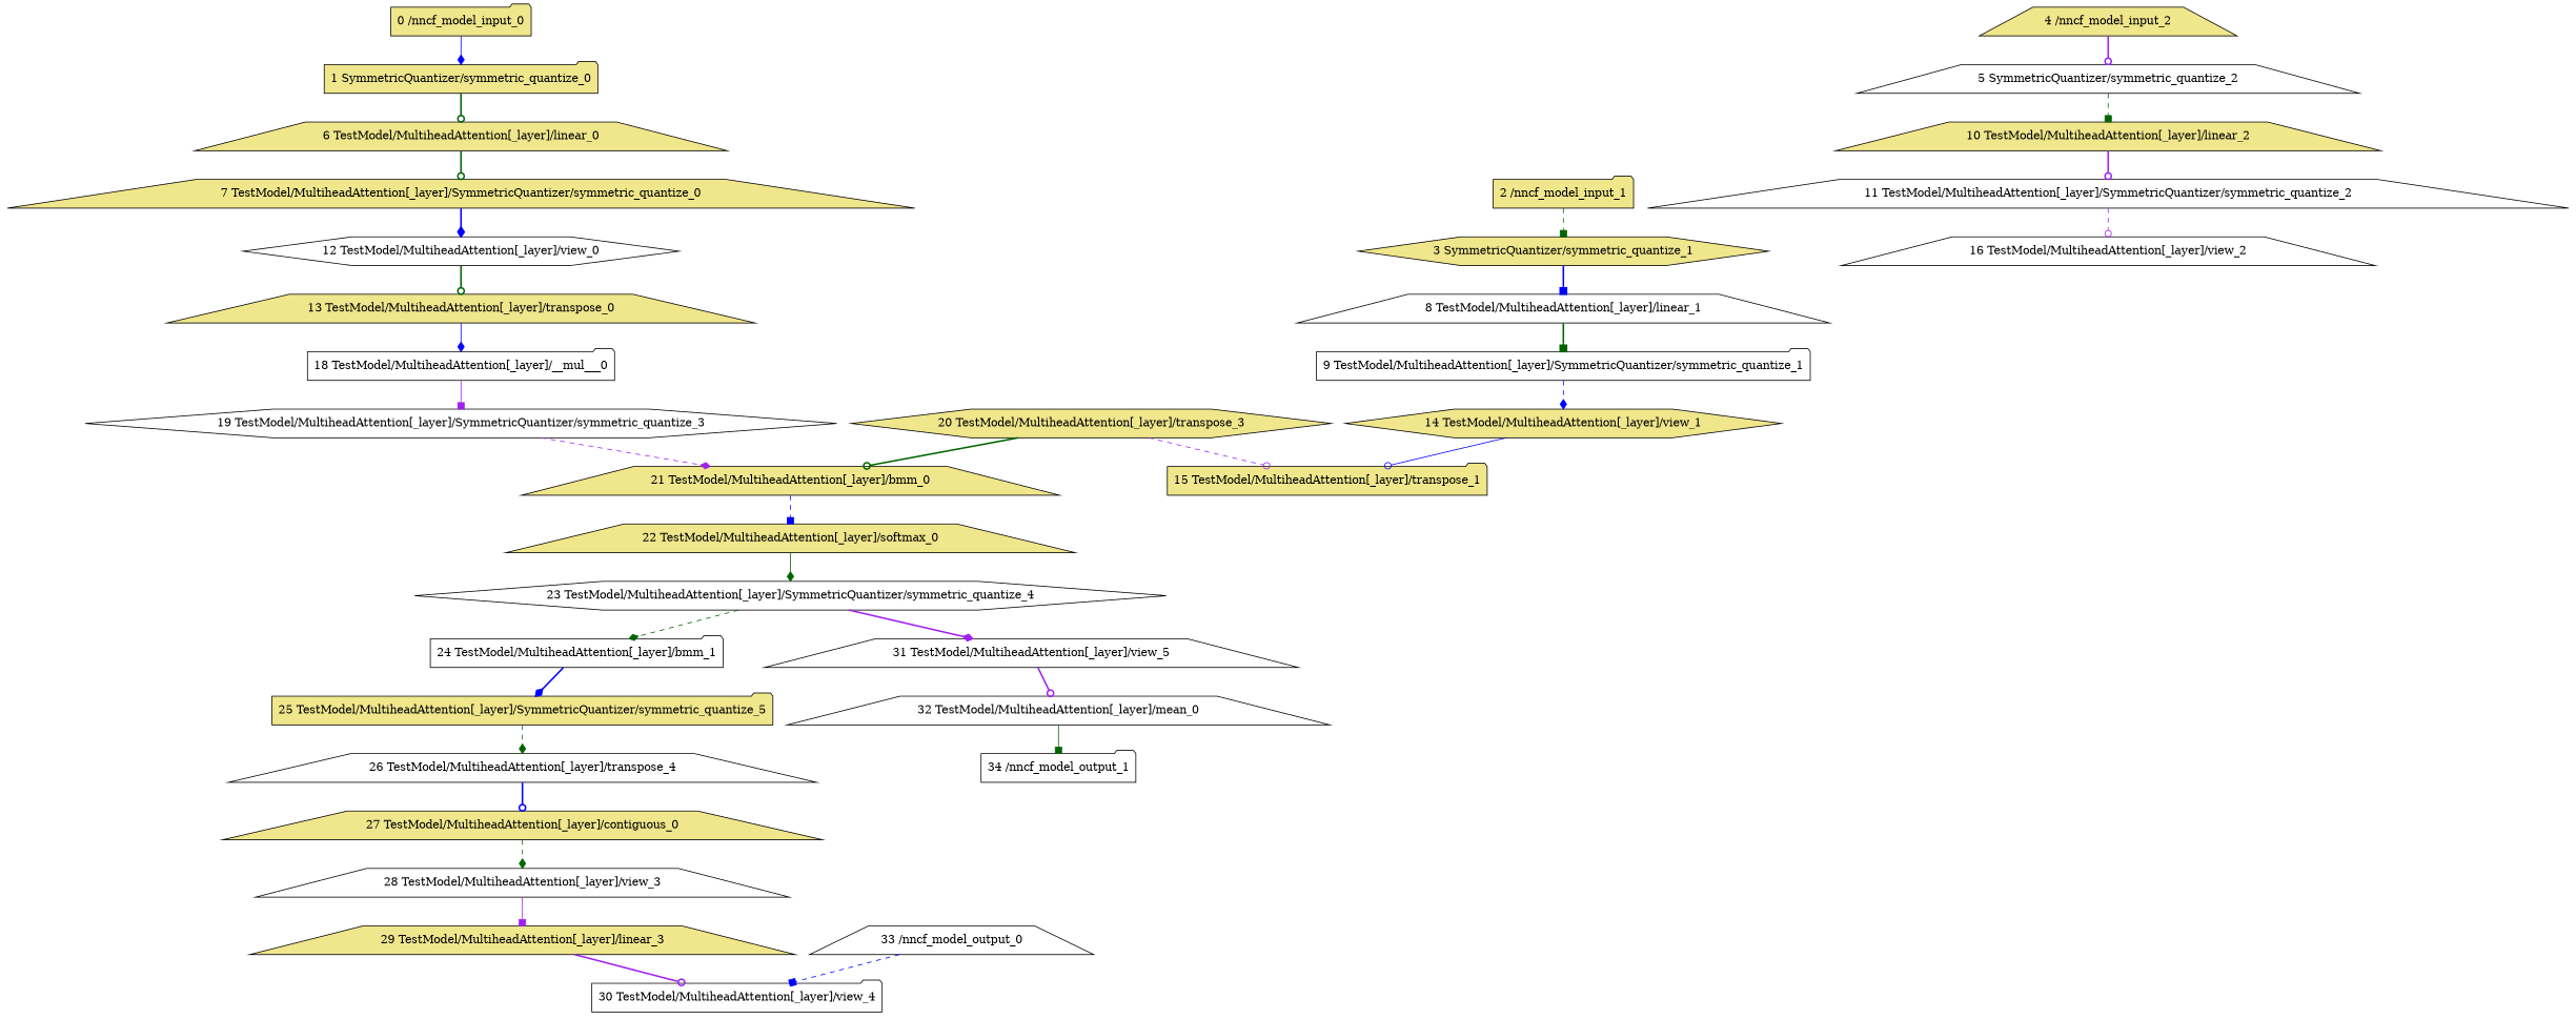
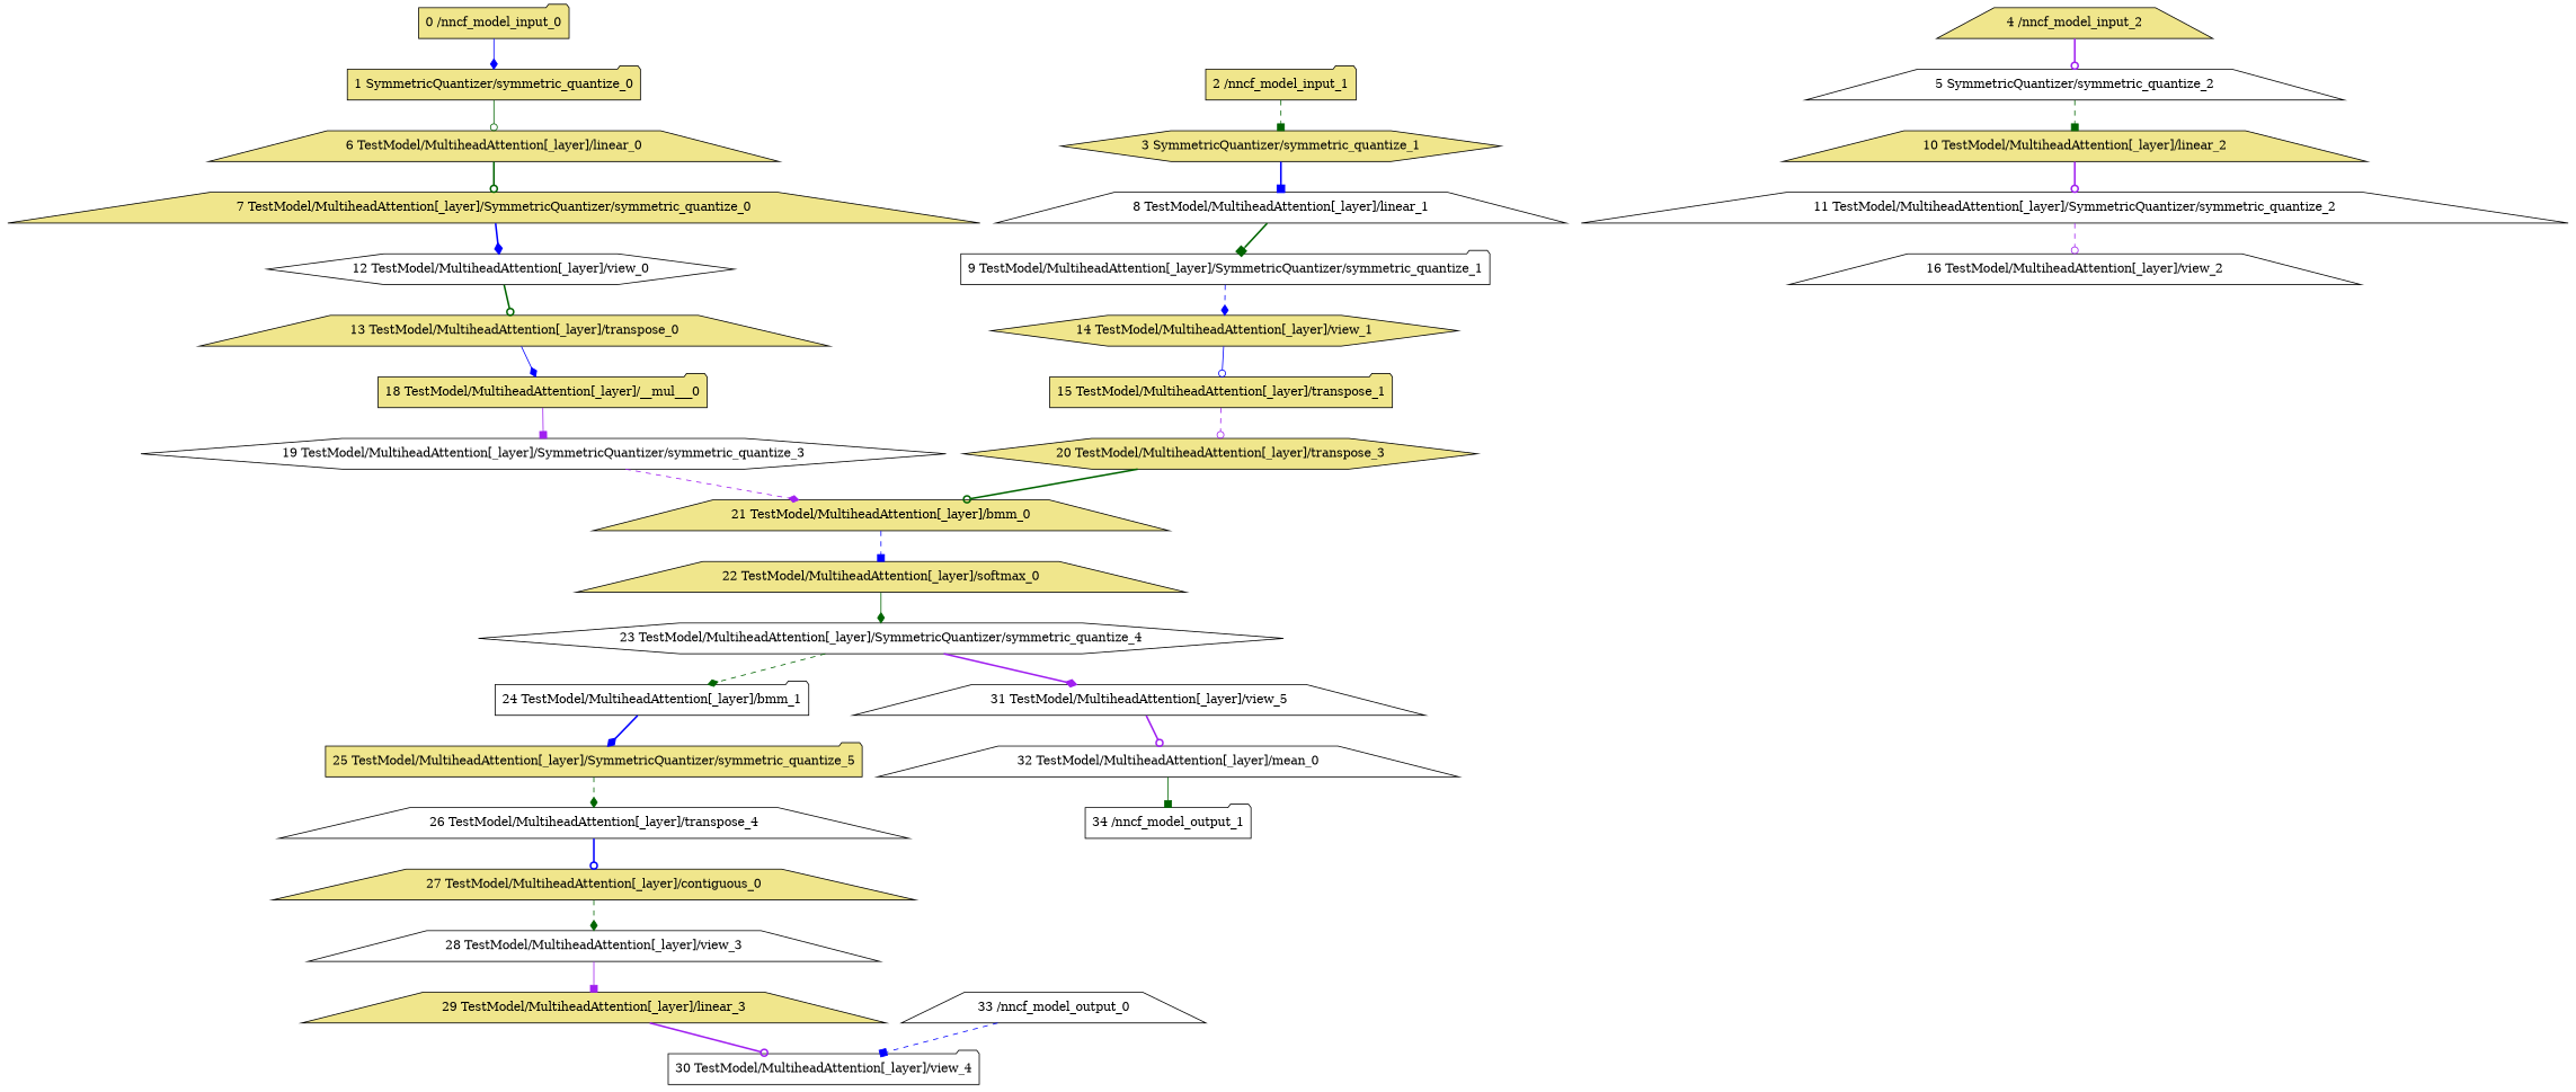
  strict digraph {
    node [fillcolor=khaki shape=trapezium style=filled type=symmetric_quantize]
    edge [arrowhead=odot color=darkgreen style=bold]
    "0 /nncf_model_input_0" [shape=folder type=nncf_model_input]
    "1 SymmetricQuantizer/symmetric_quantize_0" [shape=folder]
    "6 TestModel/MultiheadAttention[_layer]/linear_0" [type=linear]
    "7 TestModel/MultiheadAttention[_layer]/SymmetricQuantizer/symmetric_quantize_0"
    "2 /nncf_model_input_1" [shape=folder type=nncf_model_input]
    "3 SymmetricQuantizer/symmetric_quantize_1" [shape=hexagon]
    "8 TestModel/MultiheadAttention[_layer]/linear_1" [fillcolor=white type=linear]
    "9 TestModel/MultiheadAttention[_layer]/SymmetricQuantizer/symmetric_quantize_1" [fillcolor=white shape=folder]
    "4 /nncf_model_input_2" [type=nncf_model_input]
    "5 SymmetricQuantizer/symmetric_quantize_2" [fillcolor=white]
    "10 TestModel/MultiheadAttention[_layer]/linear_2" [type=linear]
    "11 TestModel/MultiheadAttention[_layer]/SymmetricQuantizer/symmetric_quantize_2" [fillcolor=white]
    "12 TestModel/MultiheadAttention[_layer]/view_0" [fillcolor=white shape=hexagon type=view]
    "13 TestModel/MultiheadAttention[_layer]/transpose_0" [type=transpose]
    "14 TestModel/MultiheadAttention[_layer]/view_1" [shape=hexagon type=view]
    "15 TestModel/MultiheadAttention[_layer]/transpose_1" [shape=folder type=transpose]
    "16 TestModel/MultiheadAttention[_layer]/view_2" [fillcolor=white type=view]
-   "18 TestModel/MultiheadAttention[_layer]/__mul___0" [fillcolor=white shape=folder type=__mul__]
+   "18 TestModel/MultiheadAttention[_layer]/__mul___0" [shape=folder type=__mul__]
    "19 TestModel/MultiheadAttention[_layer]/SymmetricQuantizer/symmetric_quantize_3" [fillcolor=white shape=hexagon]
    "20 TestModel/MultiheadAttention[_layer]/transpose_3" [shape=hexagon type=transpose]
    "21 TestModel/MultiheadAttention[_layer]/bmm_0" [type=bmm]
    "24 TestModel/MultiheadAttention[_layer]/bmm_1" [fillcolor=white shape=folder type=bmm]
    "25 TestModel/MultiheadAttention[_layer]/SymmetricQuantizer/symmetric_quantize_5" [shape=folder]
    "22 TestModel/MultiheadAttention[_layer]/softmax_0" [type=softmax]
    "23 TestModel/MultiheadAttention[_layer]/SymmetricQuantizer/symmetric_quantize_4" [fillcolor=white shape=hexagon]
    "31 TestModel/MultiheadAttention[_layer]/view_5" [fillcolor=white type=view]
    "32 TestModel/MultiheadAttention[_layer]/mean_0" [fillcolor=white type=mean]
    "26 TestModel/MultiheadAttention[_layer]/transpose_4" [fillcolor=white type=transpose]
    "27 TestModel/MultiheadAttention[_layer]/contiguous_0" [type=contiguous]
    "28 TestModel/MultiheadAttention[_layer]/view_3" [fillcolor=white type=view]
    "29 TestModel/MultiheadAttention[_layer]/linear_3" [type=linear]
    "30 TestModel/MultiheadAttention[_layer]/view_4" [fillcolor=white shape=folder type=view]
    "33 /nncf_model_output_0" [fillcolor=white type=nncf_model_output]
    "34 /nncf_model_output_1" [fillcolor=white shape=folder type=nncf_model_output]
    "0 /nncf_model_input_0" -> "1 SymmetricQuantizer/symmetric_quantize_0" [arrowhead=diamond color=blue style=solid]
-   "1 SymmetricQuantizer/symmetric_quantize_0" -> "6 TestModel/MultiheadAttention[_layer]/linear_0"
+   "1 SymmetricQuantizer/symmetric_quantize_0" -> "6 TestModel/MultiheadAttention[_layer]/linear_0" [style=solid]
    "6 TestModel/MultiheadAttention[_layer]/linear_0" -> "7 TestModel/MultiheadAttention[_layer]/SymmetricQuantizer/symmetric_quantize_0"
    "7 TestModel/MultiheadAttention[_layer]/SymmetricQuantizer/symmetric_quantize_0" -> "12 TestModel/MultiheadAttention[_layer]/view_0" [arrowhead=diamond color=blue]
    "2 /nncf_model_input_1" -> "3 SymmetricQuantizer/symmetric_quantize_1" [arrowhead=box style=dashed]
    "3 SymmetricQuantizer/symmetric_quantize_1" -> "8 TestModel/MultiheadAttention[_layer]/linear_1" [arrowhead=box color=blue]
    "8 TestModel/MultiheadAttention[_layer]/linear_1" -> "9 TestModel/MultiheadAttention[_layer]/SymmetricQuantizer/symmetric_quantize_1" [arrowhead=box]
    "9 TestModel/MultiheadAttention[_layer]/SymmetricQuantizer/symmetric_quantize_1" -> "14 TestModel/MultiheadAttention[_layer]/view_1" [arrowhead=diamond color=blue style=dashed]
    "4 /nncf_model_input_2" -> "5 SymmetricQuantizer/symmetric_quantize_2" [color=purple]
    "5 SymmetricQuantizer/symmetric_quantize_2" -> "10 TestModel/MultiheadAttention[_layer]/linear_2" [arrowhead=box style=dashed]
    "10 TestModel/MultiheadAttention[_layer]/linear_2" -> "11 TestModel/MultiheadAttention[_layer]/SymmetricQuantizer/symmetric_quantize_2" [color=purple]
    "11 TestModel/MultiheadAttention[_layer]/SymmetricQuantizer/symmetric_quantize_2" -> "16 TestModel/MultiheadAttention[_layer]/view_2" [color=purple style=dashed]
    "12 TestModel/MultiheadAttention[_layer]/view_0" -> "13 TestModel/MultiheadAttention[_layer]/transpose_0"
    "13 TestModel/MultiheadAttention[_layer]/transpose_0" -> "18 TestModel/MultiheadAttention[_layer]/__mul___0" [arrowhead=diamond color=blue style=solid]
    "14 TestModel/MultiheadAttention[_layer]/view_1" -> "15 TestModel/MultiheadAttention[_layer]/transpose_1" [color=blue style=solid]
-   "20 TestModel/MultiheadAttention[_layer]/transpose_3" -> "15 TestModel/MultiheadAttention[_layer]/transpose_1" [color=purple style=dashed]
+   "15 TestModel/MultiheadAttention[_layer]/transpose_1" -> "20 TestModel/MultiheadAttention[_layer]/transpose_3" [color=purple style=dashed]
    "18 TestModel/MultiheadAttention[_layer]/__mul___0" -> "19 TestModel/MultiheadAttention[_layer]/SymmetricQuantizer/symmetric_quantize_3" [arrowhead=box color=purple style=solid]
    "19 TestModel/MultiheadAttention[_layer]/SymmetricQuantizer/symmetric_quantize_3" -> "21 TestModel/MultiheadAttention[_layer]/bmm_0" [arrowhead=diamond color=purple style=dashed]
    "20 TestModel/MultiheadAttention[_layer]/transpose_3" -> "21 TestModel/MultiheadAttention[_layer]/bmm_0"
    "21 TestModel/MultiheadAttention[_layer]/bmm_0" -> "22 TestModel/MultiheadAttention[_layer]/softmax_0" [arrowhead=box color=blue style=dashed]
    "24 TestModel/MultiheadAttention[_layer]/bmm_1" -> "25 TestModel/MultiheadAttention[_layer]/SymmetricQuantizer/symmetric_quantize_5" [arrowhead=diamond color=blue]
    "25 TestModel/MultiheadAttention[_layer]/SymmetricQuantizer/symmetric_quantize_5" -> "26 TestModel/MultiheadAttention[_layer]/transpose_4" [arrowhead=diamond style=dashed]
    "22 TestModel/MultiheadAttention[_layer]/softmax_0" -> "23 TestModel/MultiheadAttention[_layer]/SymmetricQuantizer/symmetric_quantize_4" [arrowhead=diamond style=solid]
    "23 TestModel/MultiheadAttention[_layer]/SymmetricQuantizer/symmetric_quantize_4" -> "24 TestModel/MultiheadAttention[_layer]/bmm_1" [arrowhead=diamond style=dashed]
    "23 TestModel/MultiheadAttention[_layer]/SymmetricQuantizer/symmetric_quantize_4" -> "31 TestModel/MultiheadAttention[_layer]/view_5" [arrowhead=diamond color=purple]
    "31 TestModel/MultiheadAttention[_layer]/view_5" -> "32 TestModel/MultiheadAttention[_layer]/mean_0" [color=purple]
    "32 TestModel/MultiheadAttention[_layer]/mean_0" -> "34 /nncf_model_output_1" [arrowhead=box style=solid]
    "26 TestModel/MultiheadAttention[_layer]/transpose_4" -> "27 TestModel/MultiheadAttention[_layer]/contiguous_0" [color=blue]
    "27 TestModel/MultiheadAttention[_layer]/contiguous_0" -> "28 TestModel/MultiheadAttention[_layer]/view_3" [arrowhead=diamond style=dashed]
    "28 TestModel/MultiheadAttention[_layer]/view_3" -> "29 TestModel/MultiheadAttention[_layer]/linear_3" [arrowhead=box color=purple style=solid]
    "29 TestModel/MultiheadAttention[_layer]/linear_3" -> "30 TestModel/MultiheadAttention[_layer]/view_4" [color=purple]
    "33 /nncf_model_output_0" -> "30 TestModel/MultiheadAttention[_layer]/view_4" [arrowhead=box color=blue style=dashed]
  }
